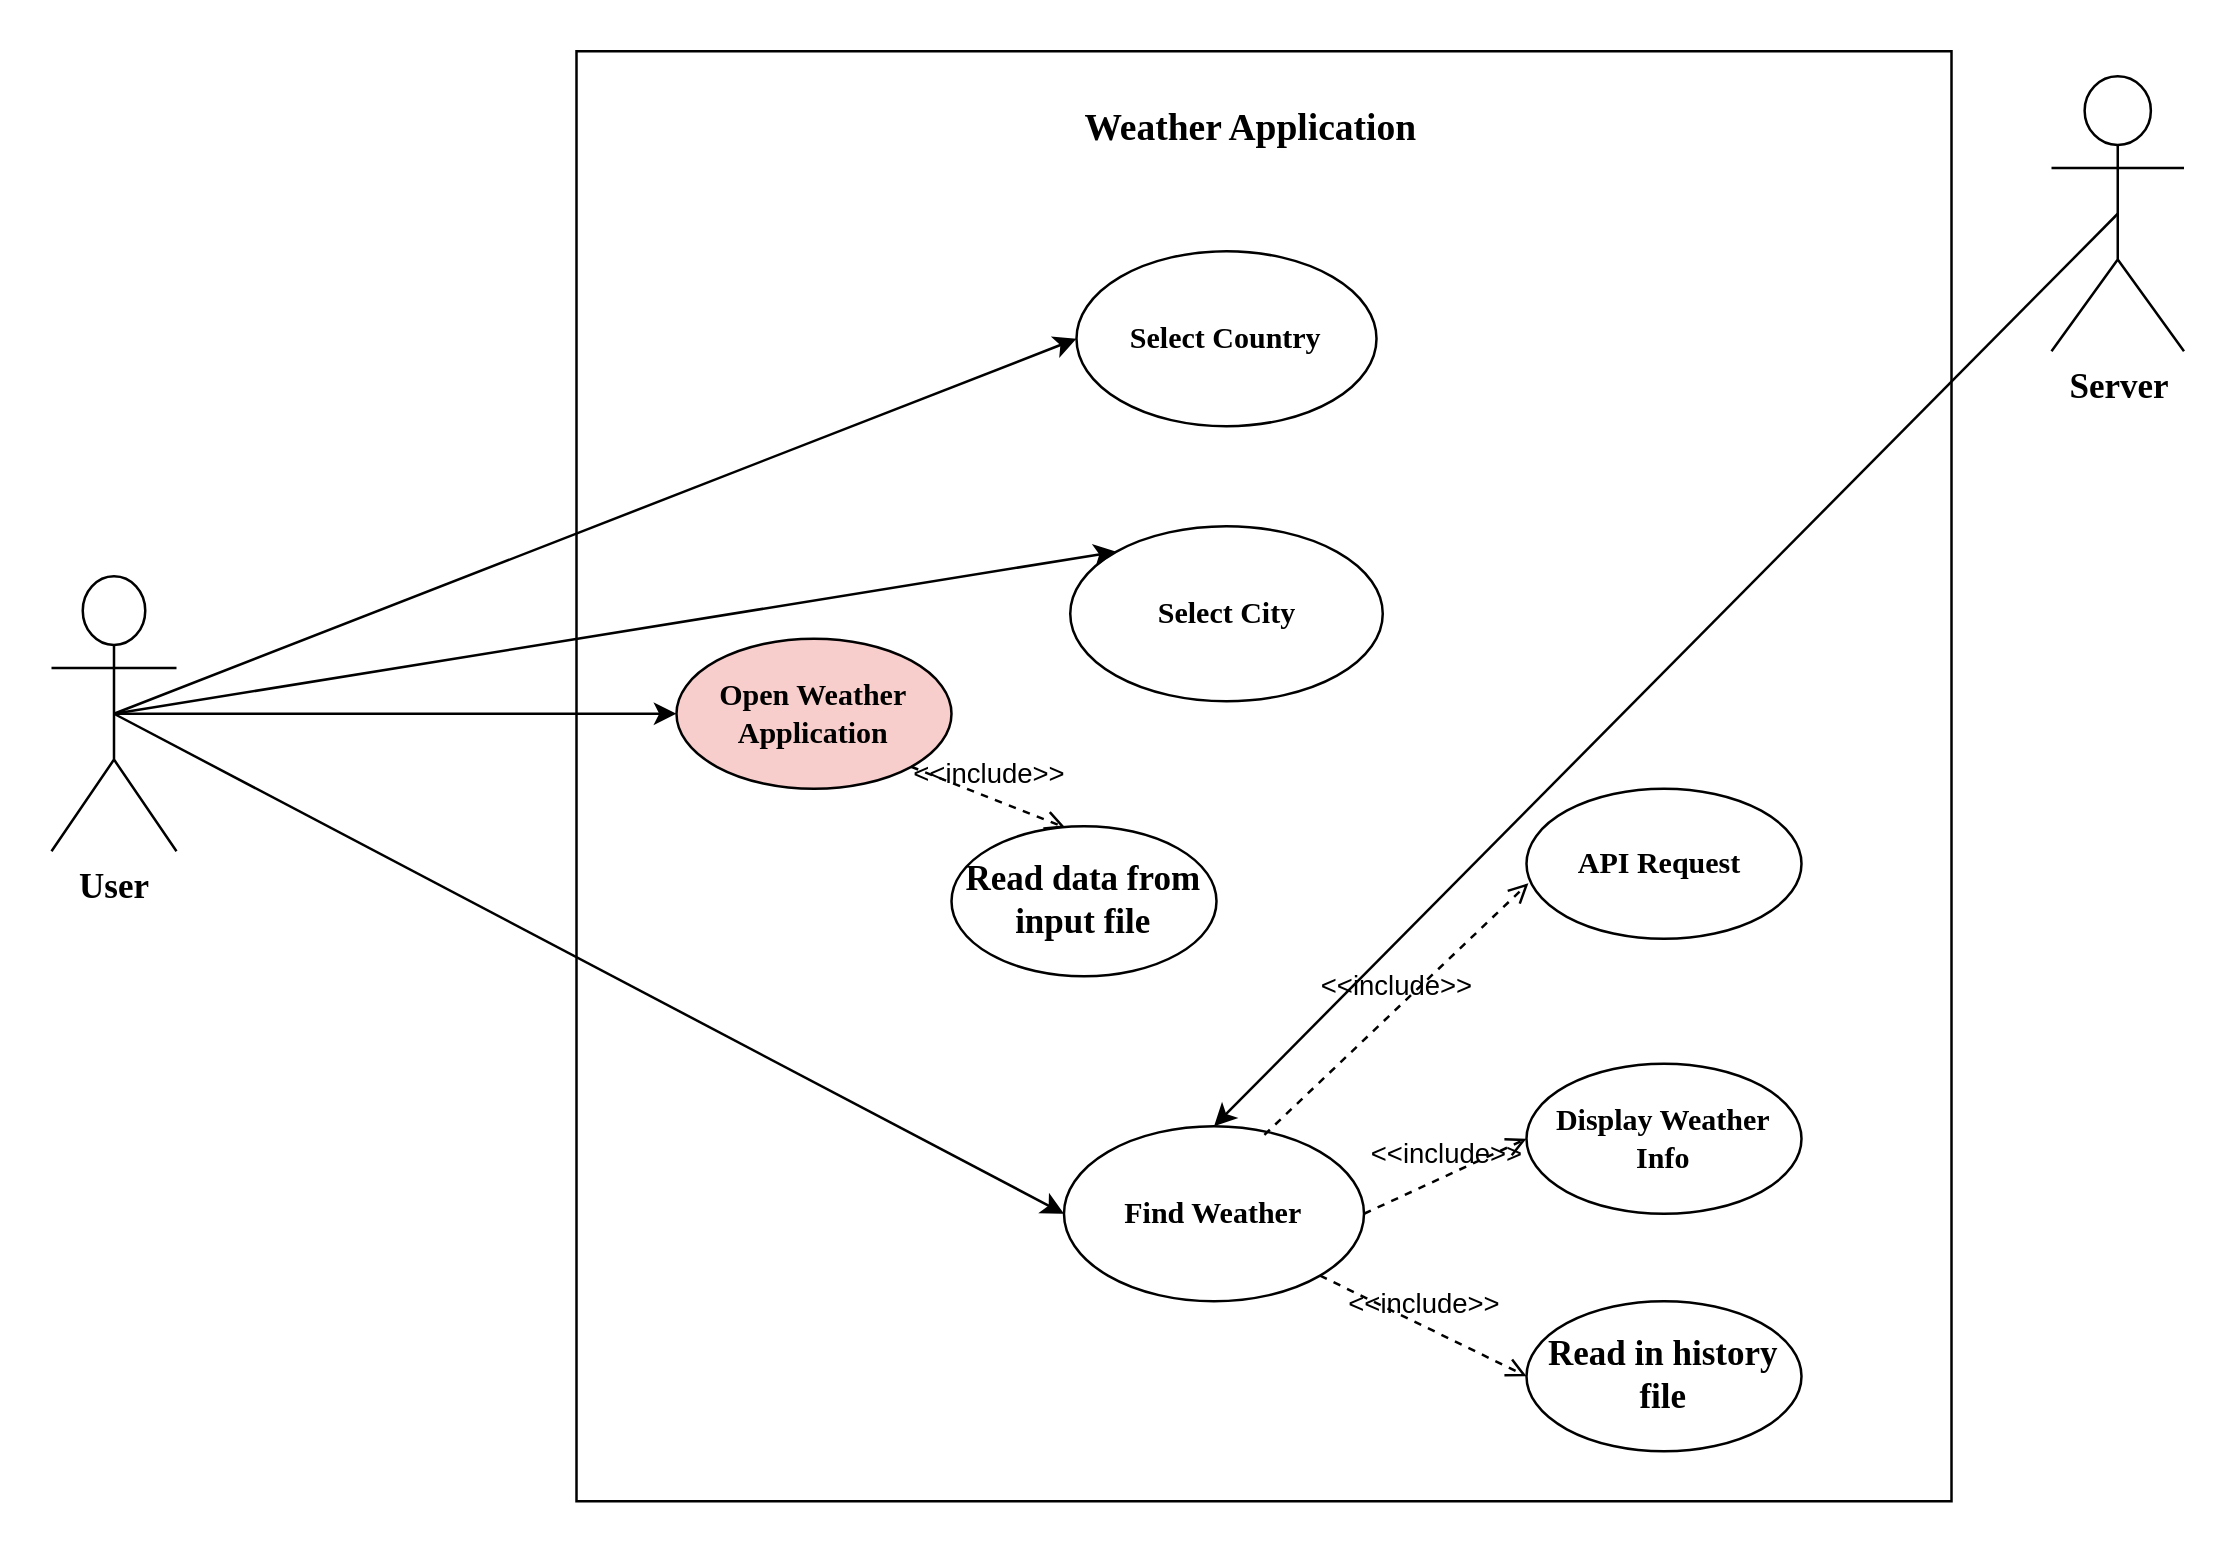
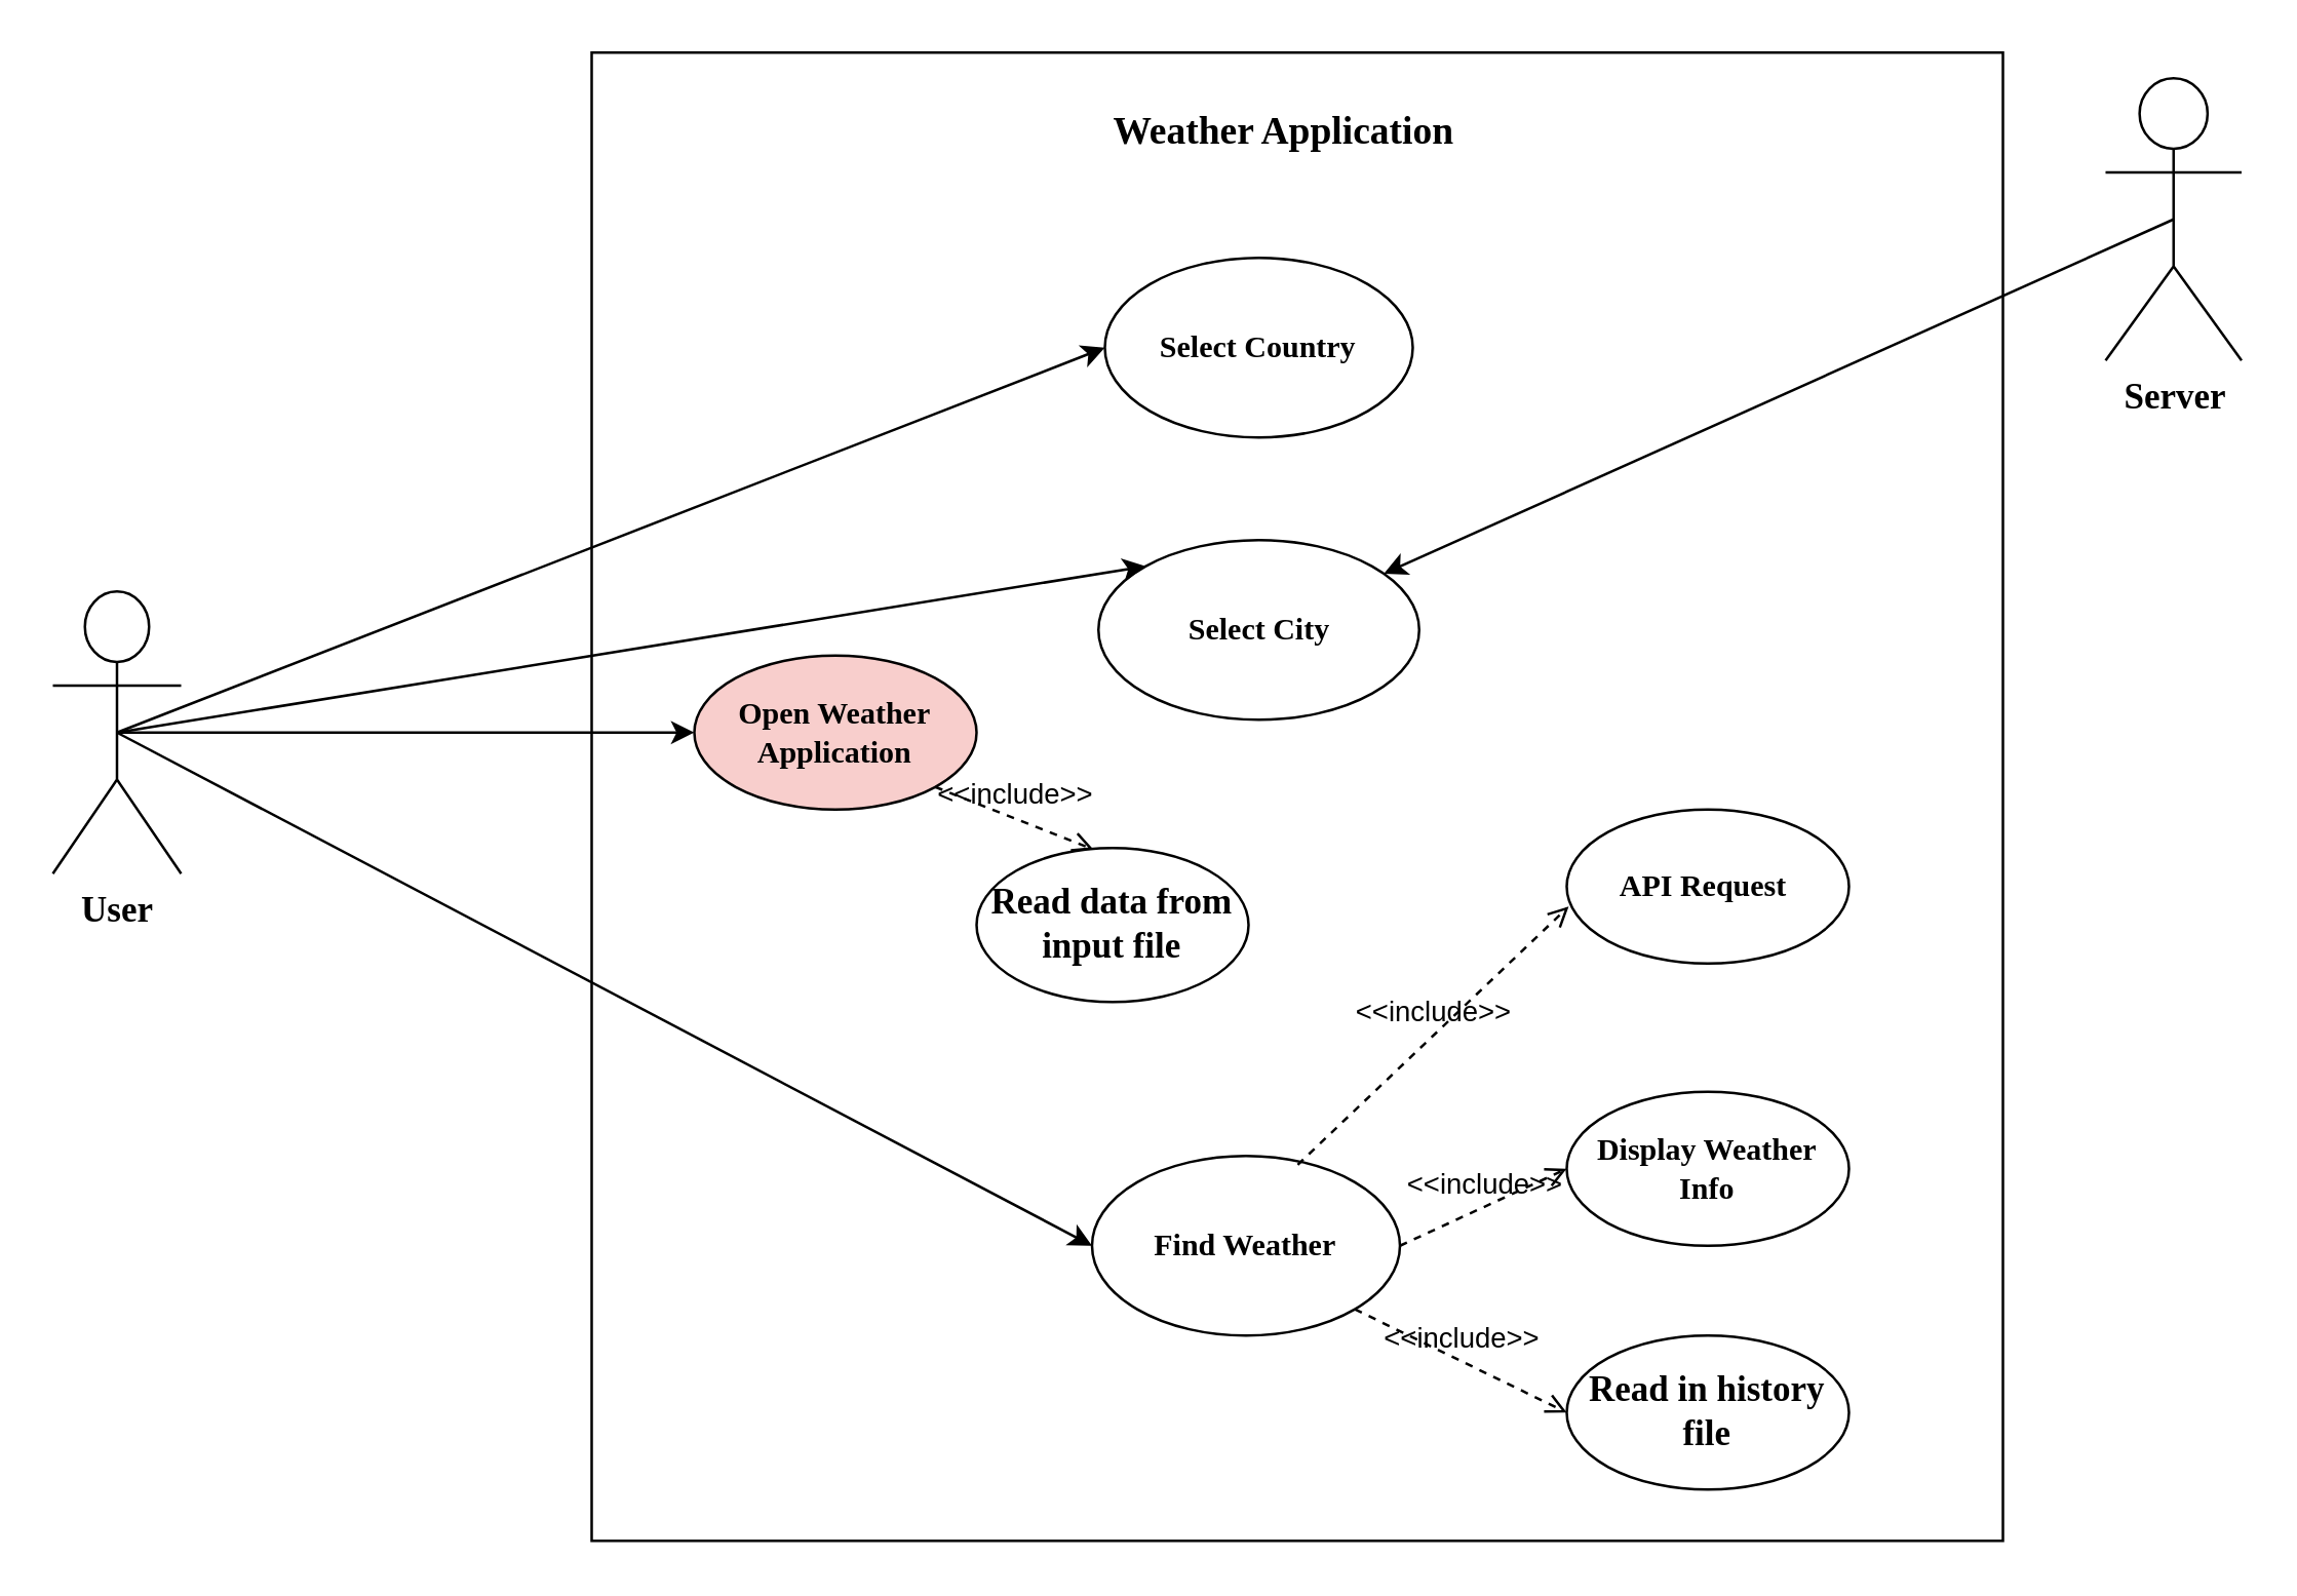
  <mxCell id="0" />
  <mxCell id="1" parent="0" />
  <mxCell id="2" value="&lt;font face=&quot;Times New Roman&quot; size=&quot;1&quot;&gt;&lt;b style=&quot;font-size: 14px&quot;&gt;User&lt;/b&gt;&lt;/font&gt;" style="shape=umlActor;verticalLabelPosition=bottom;verticalAlign=top;html=1;outlineConnect=0;" vertex="1" parent="1"><mxGeometry x="20" y="230" width="50" height="110" as="geometry" /></mxCell>
  <mxCell id="3" value="" style="rounded=0;whiteSpace=wrap;html=1;" vertex="1" parent="1"><mxGeometry x="230" y="20" width="550" height="580" as="geometry" /></mxCell>
  <mxCell id="4" value="&lt;font face=&quot;Times New Roman&quot; style=&quot;font-size: 15px&quot;&gt;&lt;b&gt;Weather Application&lt;/b&gt;&lt;/font&gt;" style="text;html=1;strokeColor=none;fillColor=none;align=center;verticalAlign=middle;whiteSpace=wrap;rounded=0;" vertex="1" parent="1"><mxGeometry x="425" y="40" width="150" height="20" as="geometry" /></mxCell>
  <mxCell id="5" value="&lt;font face=&quot;Times New Roman&quot;&gt;&lt;b&gt;Select Country&lt;/b&gt;&lt;/font&gt;" style="ellipse;whiteSpace=wrap;html=1;" vertex="1" parent="1"><mxGeometry x="430" y="100" width="120" height="70" as="geometry" /></mxCell>
  <mxCell id="6" value="&lt;font face=&quot;Times New Roman&quot;&gt;&lt;b&gt;Select City&lt;/b&gt;&lt;/font&gt;" style="ellipse;whiteSpace=wrap;html=1;" vertex="1" parent="1"><mxGeometry x="427.5" y="210" width="125" height="70" as="geometry" /></mxCell>
  <mxCell id="7" value="&lt;font face=&quot;Times New Roman&quot;&gt;&lt;b&gt;Find Weather&lt;/b&gt;&lt;/font&gt;" style="ellipse;whiteSpace=wrap;html=1;" vertex="1" parent="1"><mxGeometry x="425" y="450" width="120" height="70" as="geometry" /></mxCell>
  <mxCell id="8" value="&lt;font face=&quot;Times New Roman&quot;&gt;&lt;b&gt;API Request&amp;nbsp;&lt;/b&gt;&lt;/font&gt;" style="ellipse;whiteSpace=wrap;html=1;" vertex="1" parent="1"><mxGeometry x="610" y="315" width="110" height="60" as="geometry" /></mxCell>
  <mxCell id="9" value="&lt;font face=&quot;Times New Roman&quot;&gt;&lt;b&gt;Display Weather&lt;br&gt;Info&lt;br&gt;&lt;/b&gt;&lt;/font&gt;" style="ellipse;whiteSpace=wrap;html=1;" vertex="1" parent="1"><mxGeometry x="610" y="425" width="110" height="60" as="geometry" /></mxCell>
  <mxCell id="10" value="&lt;font face=&quot;Times New Roman&quot;&gt;&lt;b&gt;Open Weather Application&lt;/b&gt;&lt;/font&gt;" style="ellipse;whiteSpace=wrap;html=1;fillColor=#f8cecc;" vertex="1" parent="1"><mxGeometry x="270" y="255" width="110" height="60" as="geometry" /></mxCell>
  <mxCell id="11" value="&lt;font face=&quot;Times New Roman&quot; size=&quot;1&quot;&gt;&lt;b style=&quot;font-size: 14px&quot;&gt;Server&lt;/b&gt;&lt;/font&gt;" style="shape=umlActor;verticalLabelPosition=bottom;verticalAlign=top;html=1;outlineConnect=0;" vertex="1" parent="1"><mxGeometry x="820" y="30" width="53" height="110" as="geometry" /></mxCell>
  <mxCell id="12" value="" style="endArrow=classic;html=1;exitX=0.5;exitY=0.5;exitDx=0;exitDy=0;exitPerimeter=0;entryX=0;entryY=0.5;entryDx=0;entryDy=0;" edge="1" parent="1" source="2" target="10"><mxGeometry width="50" height="50" relative="1" as="geometry"><mxPoint x="370" y="300" as="sourcePoint" /><mxPoint x="420" y="250" as="targetPoint" /></mxGeometry></mxCell>
- <mxCell id="13" value="" style="endArrow=classic;html=1;entryX=0.5;entryY=0;entryDx=0;entryDy=0;exitX=0.5;exitY=0.5;exitDx=0;exitDy=0;exitPerimeter=0;" edge="1" parent="1" source="11" target="7"><mxGeometry width="50" height="50" relative="1" as="geometry"><mxPoint x="55" y="295" as="sourcePoint" /><mxPoint x="280" y="295" as="targetPoint" /></mxGeometry></mxCell>
+ <mxCell id="13" value="" style="endArrow=classic;html=1;exitX=0.5;exitY=0.5;exitDx=0;exitDy=0;exitPerimeter=0;" edge="1" parent="1" source="11" target="6"><mxGeometry width="50" height="50" relative="1" as="geometry"><mxPoint x="55" y="295" as="sourcePoint" /><mxPoint x="280" y="295" as="targetPoint" /></mxGeometry></mxCell>
  <mxCell id="14" value="" style="endArrow=classic;html=1;entryX=0;entryY=0.5;entryDx=0;entryDy=0;exitX=0.5;exitY=0.5;exitDx=0;exitDy=0;exitPerimeter=0;" edge="1" parent="1" source="2" target="5"><mxGeometry width="50" height="50" relative="1" as="geometry"><mxPoint x="50" y="280" as="sourcePoint" /><mxPoint x="420" y="250" as="targetPoint" /></mxGeometry></mxCell>
  <mxCell id="15" value="" style="endArrow=classic;html=1;exitX=0.5;exitY=0.5;exitDx=0;exitDy=0;exitPerimeter=0;entryX=0;entryY=0;entryDx=0;entryDy=0;" edge="1" parent="1" source="2" target="6"><mxGeometry width="50" height="50" relative="1" as="geometry"><mxPoint x="370" y="300" as="sourcePoint" /><mxPoint x="420" y="250" as="targetPoint" /></mxGeometry></mxCell>
  <mxCell id="16" value="&lt;font face=&quot;Times New Roman&quot; style=&quot;font-size: 14px&quot;&gt;&lt;b&gt;Read data from&lt;br&gt;input file&lt;/b&gt;&lt;/font&gt;" style="ellipse;whiteSpace=wrap;html=1;" vertex="1" parent="1"><mxGeometry x="380" y="330" width="106" height="60" as="geometry" /></mxCell>
  <mxCell id="17" value="&amp;lt;&amp;lt;include&amp;gt;&amp;gt;" style="html=1;verticalAlign=bottom;labelBackgroundColor=none;endArrow=open;endFill=0;dashed=1;entryX=0.43;entryY=0.01;entryDx=0;entryDy=0;entryPerimeter=0;exitX=1;exitY=1;exitDx=0;exitDy=0;" edge="1" parent="1" source="10" target="16"><mxGeometry width="160" relative="1" as="geometry"><mxPoint x="320" y="310" as="sourcePoint" /><mxPoint x="480" y="260" as="targetPoint" /></mxGeometry></mxCell>
  <mxCell id="18" value="" style="endArrow=classic;html=1;exitX=0.5;exitY=0.5;exitDx=0;exitDy=0;exitPerimeter=0;entryX=0;entryY=0.5;entryDx=0;entryDy=0;" edge="1" parent="1" source="2" target="7"><mxGeometry width="50" height="50" relative="1" as="geometry"><mxPoint x="370" y="290" as="sourcePoint" /><mxPoint x="420" y="240" as="targetPoint" /></mxGeometry></mxCell>
  <mxCell id="19" value="&amp;lt;&amp;lt;include&amp;gt;&amp;gt;" style="html=1;verticalAlign=bottom;labelBackgroundColor=none;endArrow=open;endFill=0;dashed=1;entryX=0.007;entryY=0.63;entryDx=0;entryDy=0;entryPerimeter=0;exitX=0.668;exitY=0.049;exitDx=0;exitDy=0;exitPerimeter=0;" edge="1" parent="1" source="7" target="8"><mxGeometry width="160" relative="1" as="geometry"><mxPoint x="530" y="430" as="sourcePoint" /><mxPoint x="690" y="430" as="targetPoint" /></mxGeometry></mxCell>
  <mxCell id="20" value="&lt;font face=&quot;Times New Roman&quot; size=&quot;1&quot;&gt;&lt;b style=&quot;font-size: 14px&quot;&gt;Read in history file&lt;/b&gt;&lt;/font&gt;" style="ellipse;whiteSpace=wrap;html=1;" vertex="1" parent="1"><mxGeometry x="610" y="520" width="110" height="60" as="geometry" /></mxCell>
  <mxCell id="21" value="&amp;lt;&amp;lt;include&amp;gt;&amp;gt;" style="html=1;verticalAlign=bottom;labelBackgroundColor=none;endArrow=open;endFill=0;dashed=1;entryX=0;entryY=0.5;entryDx=0;entryDy=0;exitX=1;exitY=1;exitDx=0;exitDy=0;" edge="1" parent="1" source="7" target="20"><mxGeometry width="160" relative="1" as="geometry"><mxPoint x="515.16" y="433.43" as="sourcePoint" /><mxPoint x="620.77" y="362.8" as="targetPoint" /></mxGeometry></mxCell>
  <mxCell id="22" value="&amp;lt;&amp;lt;include&amp;gt;&amp;gt;" style="html=1;verticalAlign=bottom;labelBackgroundColor=none;endArrow=open;endFill=0;dashed=1;entryX=0;entryY=0.5;entryDx=0;entryDy=0;exitX=1;exitY=0.5;exitDx=0;exitDy=0;" edge="1" parent="1" source="7" target="9"><mxGeometry width="160" relative="1" as="geometry"><mxPoint x="525.16" y="443.43" as="sourcePoint" /><mxPoint x="630.77" y="372.8" as="targetPoint" /></mxGeometry></mxCell>
